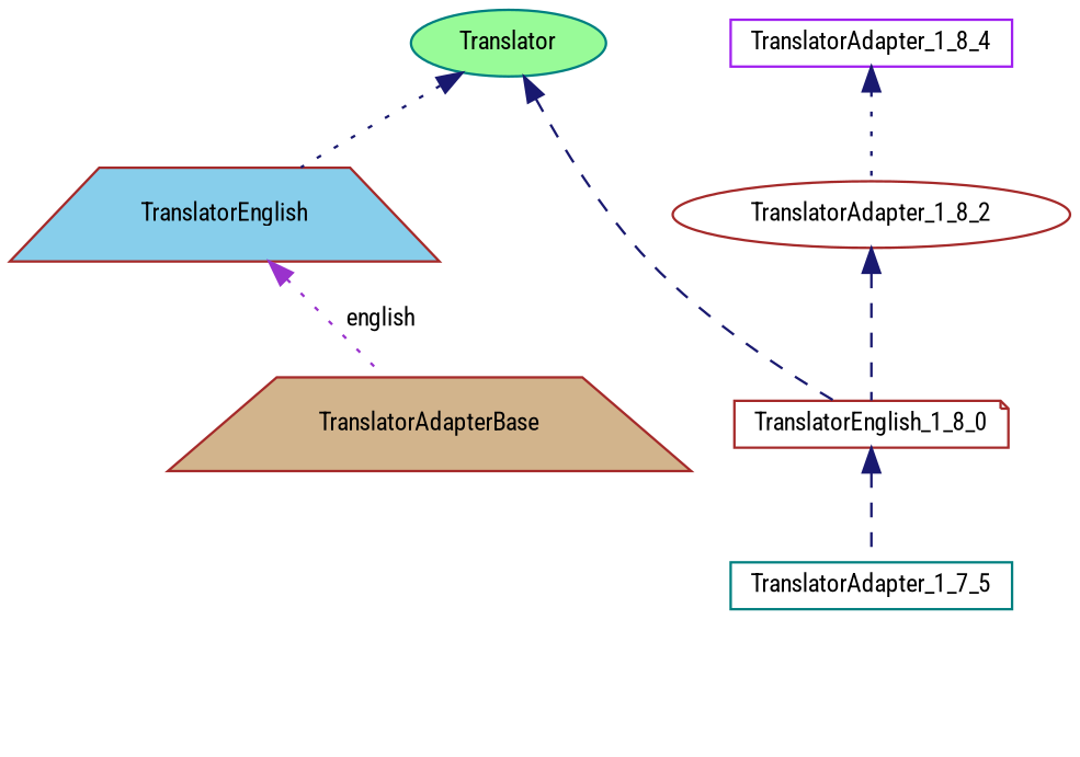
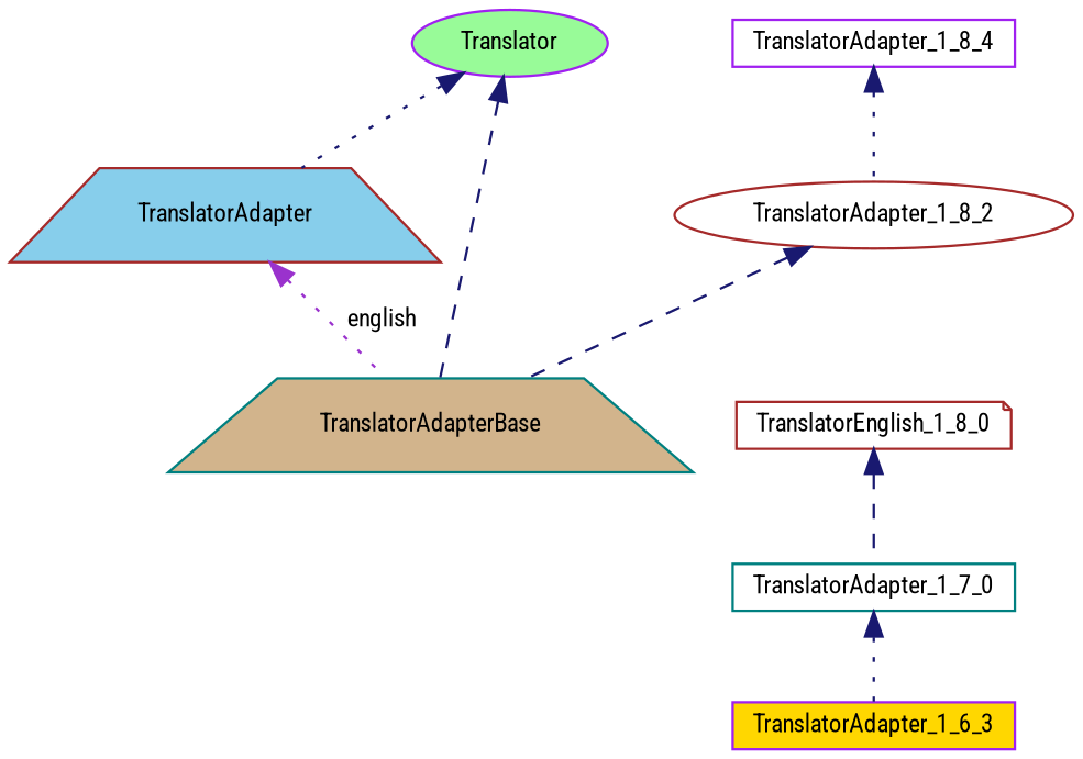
  digraph {
    fontname="Roboto Condensed"
    node [color=brown fillcolor=white fontname="Roboto Condensed" fontsize=10 shape=box style=filled]
    edge [color=midnightblue dir=back fontname="Roboto Condensed" fontsize=10 labelfontname=Helvetica labelfontsize=10 style=dotted]
-   n2 [color=teal height=0.2 label=TranslatorAdapter_1_7_5 width=0.4]
+   n1 [color=purple fillcolor=gold fontcolor=black height=0.2 label=TranslatorAdapter_1_6_3 width=0.4]
+   n2 [color=teal height=0.2 label=TranslatorAdapter_1_7_0 width=0.4]
    n3 [height=0.2 label=TranslatorEnglish_1_8_0 shape=note width=0.4]
    n4 [height=0.2 label=TranslatorAdapter_1_8_2 shape=ellipse width=0.4]
    n5 [color=purple height=0.2 label=TranslatorAdapter_1_8_4 width=0.4]
-   n6 [fillcolor=tan height=0.2 label=TranslatorAdapterBase shape=trapezium width=0.4]
-   n7 [color=teal fillcolor=palegreen height=0.2 label=Translator shape=ellipse width=0.4]
-   n8 [fillcolor=skyblue height=0.2 label=TranslatorEnglish shape=trapezium width=0.4]
+   n6 [color=teal fillcolor=tan height=0.2 label=TranslatorAdapterBase shape=trapezium width=0.4]
+   n7 [color=purple fillcolor=palegreen height=0.2 label=Translator shape=ellipse width=0.4]
+   n8 [fillcolor=skyblue height=0.2 label=TranslatorAdapter shape=trapezium width=0.4]
+   n2 -> n1
    n3 -> n2 [style=dashed]
-   n4 -> n3 [style=dashed]
+   n4 -> n6 [style=dashed]
    n5 -> n4
-   n7 -> n3 [style=dashed]
+   n7 -> n6 [style=dashed]
    n7 -> n8
    n8 -> n6 [color=darkorchid3 label=" english"]
  }
